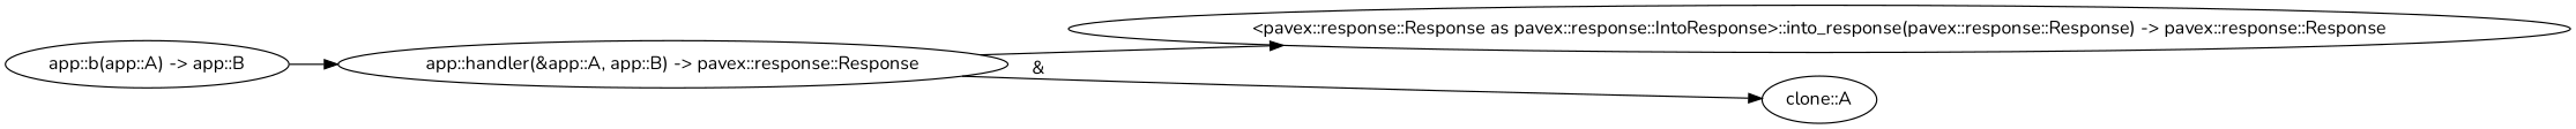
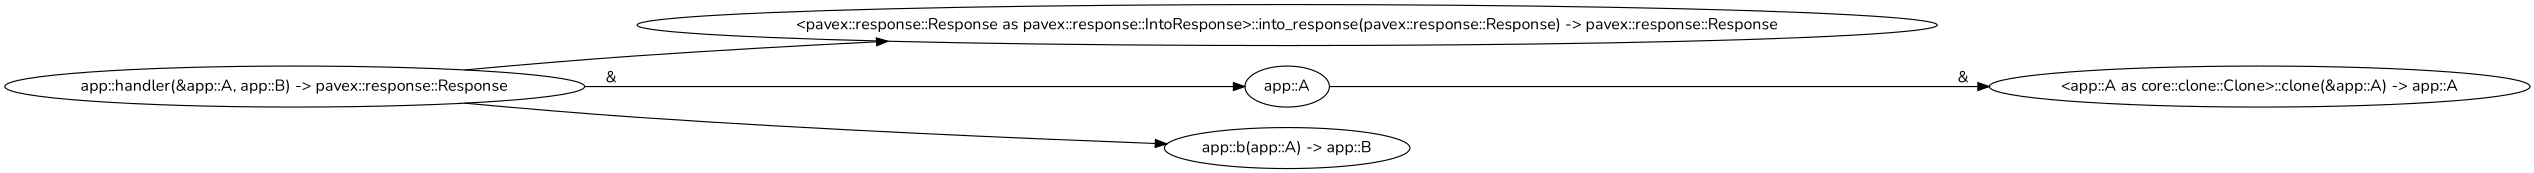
  digraph {
    fontname=Nunito
    rankdir=LR
    node [fontname=Nunito]
    edge [fontname=Nunito]
    n1 [label="app::handler(&app::A, app::B) -> pavex::response::Response"]
    n2 [label="<pavex::response::Response as pavex::response::IntoResponse>::into_response(pavex::response::Response) -> pavex::response::Response"]
-   n3 [label="clone::A"]
+   n3 [label="app::A"]
    n4 [label="app::b(app::A) -> app::B"]
+   n5 [label="<app::A as core::clone::Clone>::clone(&app::A) -> app::A"]
    n1 -> n2
    n1 -> n3 [label="&"]
-   n4 -> n1
+   n3 -> n5 [label="&"]
+   n1 -> n4
  }
